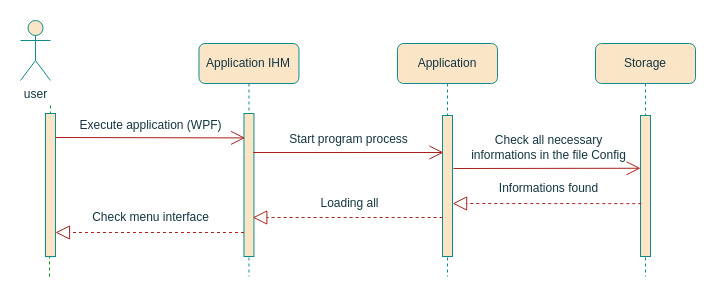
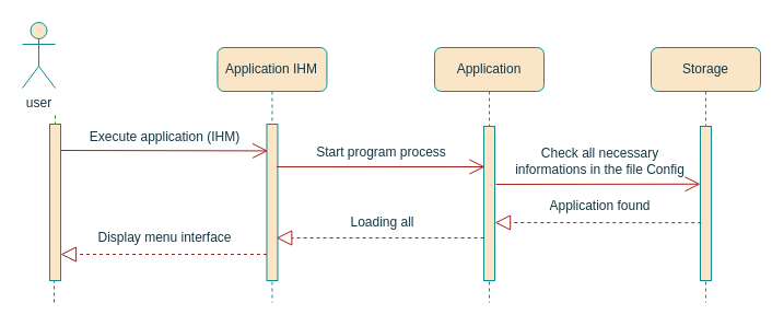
  <mxCell id="0" />
  <mxCell id="1" parent="0" />
  <mxCell id="2" value="" style="endArrow=none;dashed=1;html=1;rounded=1;labelBackgroundColor=#DAD2D8;strokeColor=#009900;fontColor=#143642;" edge="1" parent="1"><mxGeometry width="50" height="50" relative="1" as="geometry"><mxPoint x="49" y="276" as="sourcePoint" /><mxPoint x="50" y="103" as="targetPoint" /></mxGeometry></mxCell>
  <mxCell id="3" value="&lt;span style=&quot;&quot;&gt;Application IHM&lt;/span&gt;" style="shape=umlLifeline;perimeter=lifelinePerimeter;whiteSpace=wrap;html=1;container=0;collapsible=0;recursiveResize=0;outlineConnect=0;rounded=1;fillColor=#FAE5C7;strokeColor=#0F8B8D;fontColor=#143642;" vertex="1" parent="1"><mxGeometry x="198.46" y="43" width="100" height="233" as="geometry" /></mxCell>
  <mxCell id="4" value="user" style="shape=umlActor;verticalLabelPosition=bottom;verticalAlign=top;html=1;rounded=1;fillColor=#FAE5C7;strokeColor=#0F8B8D;fontColor=#143642;" vertex="1" parent="1"><mxGeometry x="20" y="20" width="30" height="60" as="geometry" /></mxCell>
  <mxCell id="5" value="&lt;span style=&quot;&quot;&gt;Application&lt;/span&gt;" style="shape=umlLifeline;perimeter=lifelinePerimeter;whiteSpace=wrap;html=1;container=0;collapsible=0;recursiveResize=0;outlineConnect=0;rounded=1;fillColor=#FAE5C7;strokeColor=#0F8B8D;fontColor=#143642;" vertex="1" parent="1"><mxGeometry x="397" y="43" width="100" height="233" as="geometry" /></mxCell>
  <mxCell id="6" value="&lt;span style=&quot;&quot;&gt;Storage&lt;/span&gt;" style="shape=umlLifeline;perimeter=lifelinePerimeter;whiteSpace=wrap;html=1;container=0;collapsible=0;recursiveResize=0;outlineConnect=0;rounded=1;fillColor=#FAE5C7;strokeColor=#0F8B8D;fontColor=#143642;" vertex="1" parent="1"><mxGeometry x="595" y="43" width="100" height="233" as="geometry" /></mxCell>
  <mxCell id="7" value="" style="html=1;points=[];perimeter=orthogonalPerimeter;rounded=0;glass=0;labelBackgroundColor=none;fillStyle=auto;fillColor=#FAE5C7;strokeColor=#0F8B8D;fontColor=#143642;" vertex="1" parent="1"><mxGeometry x="45" y="113" width="10" height="143" as="geometry" /></mxCell>
  <mxCell id="8" value="" style="html=1;points=[];perimeter=orthogonalPerimeter;rounded=0;glass=0;labelBackgroundColor=none;fillStyle=auto;fillColor=#FAE5C7;strokeColor=#0F8B8D;fontColor=#143642;" vertex="1" parent="1"><mxGeometry x="243.46" y="113" width="10" height="143" as="geometry" /></mxCell>
  <mxCell id="9" value="" style="html=1;points=[];perimeter=orthogonalPerimeter;rounded=0;glass=0;labelBackgroundColor=none;fillStyle=auto;fillColor=#FAE5C7;strokeColor=#0F8B8D;fontColor=#143642;" vertex="1" parent="1"><mxGeometry x="442" y="115" width="10" height="141" as="geometry" /></mxCell>
  <mxCell id="10" value="" style="html=1;points=[];perimeter=orthogonalPerimeter;rounded=0;glass=0;labelBackgroundColor=none;fillStyle=auto;fillColor=#FAE5C7;strokeColor=#0F8B8D;fontColor=#143642;" vertex="1" parent="1"><mxGeometry x="640" y="115" width="10" height="141" as="geometry" /></mxCell>
- <mxCell id="11" value="Execute application (WPF)" style="text;html=1;align=center;verticalAlign=middle;resizable=0;points=[];autosize=1;strokeColor=none;fillColor=none;rounded=1;fontColor=#143642;" vertex="1" parent="1"><mxGeometry x="65" y="110" width="170" height="30" as="geometry" /></mxCell>
+ <mxCell id="11" value="Execute application (IHM)" style="text;html=1;align=center;verticalAlign=middle;resizable=0;points=[];autosize=1;strokeColor=none;fillColor=none;rounded=1;fontColor=#143642;" vertex="1" parent="1"><mxGeometry x="65" y="110" width="170" height="30" as="geometry" /></mxCell>
  <mxCell id="12" value="" style="endArrow=open;endFill=1;endSize=12;html=1;rounded=1;entryX=0.118;entryY=0.021;entryDx=0;entryDy=0;entryPerimeter=0;labelBackgroundColor=#DAD2D8;strokeColor=#A8201A;fontColor=#143642;" edge="1" parent="1"><mxGeometry width="160" relative="1" as="geometry"><mxPoint x="55" y="137" as="sourcePoint" /><mxPoint x="244.64" y="137.423" as="targetPoint" /></mxGeometry></mxCell>
  <mxCell id="13" value="Start program process" style="text;html=1;align=center;verticalAlign=middle;resizable=0;points=[];autosize=1;strokeColor=none;fillColor=none;rounded=1;fontColor=#143642;" vertex="1" parent="1"><mxGeometry x="278" y="124" width="140" height="30" as="geometry" /></mxCell>
  <mxCell id="14" value="" style="endArrow=open;endFill=1;endSize=12;html=1;rounded=1;exitX=0.913;exitY=0.022;exitDx=0;exitDy=0;exitPerimeter=0;labelBackgroundColor=#DAD2D8;strokeColor=#A8201A;fontColor=#143642;" edge="1" parent="1"><mxGeometry width="160" relative="1" as="geometry"><mxPoint x="252.59" y="152.016" as="sourcePoint" /><mxPoint x="443" y="152" as="targetPoint" /></mxGeometry></mxCell>
  <mxCell id="15" value="Check all necessary &lt;br&gt;informations in the file Config" style="text;html=1;align=center;verticalAlign=middle;resizable=0;points=[];autosize=1;strokeColor=none;fillColor=none;rounded=1;fontColor=#143642;" vertex="1" parent="1"><mxGeometry x="458.43" y="127" width="180" height="40" as="geometry" /></mxCell>
  <mxCell id="16" value="" style="endArrow=open;endFill=1;endSize=12;html=1;rounded=1;labelBackgroundColor=#DAD2D8;strokeColor=#A8201A;fontColor=#143642;entryX=-0.094;entryY=0.672;entryDx=0;entryDy=0;entryPerimeter=0;" edge="1" parent="1"><mxGeometry width="160" relative="1" as="geometry"><mxPoint x="453" y="168" as="sourcePoint" /><mxPoint x="640.06" y="167.762" as="targetPoint" /></mxGeometry></mxCell>
- <mxCell id="17" value="Informations found" style="text;html=1;align=center;verticalAlign=middle;resizable=0;points=[];autosize=1;strokeColor=none;fillColor=none;rounded=1;fontColor=#143642;" vertex="1" parent="1"><mxGeometry x="488.43" y="173" width="120" height="30" as="geometry" /></mxCell>
+ <mxCell id="17" value="Application found" style="text;html=1;align=center;verticalAlign=middle;resizable=0;points=[];autosize=1;strokeColor=none;fillColor=none;rounded=1;fontColor=#143642;" vertex="1" parent="1"><mxGeometry x="488.43" y="173" width="120" height="30" as="geometry" /></mxCell>
  <mxCell id="18" value="" style="endArrow=block;dashed=1;endFill=0;endSize=12;html=1;rounded=1;labelBackgroundColor=#DAD2D8;strokeColor=#A8201A;fontColor=#143642;exitX=0.077;exitY=0.817;exitDx=0;exitDy=0;exitPerimeter=0;" edge="1" parent="1"><mxGeometry width="160" relative="1" as="geometry"><mxPoint x="640.77" y="203.157" as="sourcePoint" /><mxPoint x="452.097" y="203" as="targetPoint" /></mxGeometry></mxCell>
  <mxCell id="19" value="Loading all" style="text;html=1;align=center;verticalAlign=middle;resizable=0;points=[];autosize=1;strokeColor=none;fillColor=none;rounded=1;fontColor=#143642;" vertex="1" parent="1"><mxGeometry x="293.6" y="188" width="110" height="30" as="geometry" /></mxCell>
  <mxCell id="20" value="" style="endArrow=block;dashed=1;endFill=0;endSize=12;html=1;rounded=1;labelBackgroundColor=#DAD2D8;strokeColor=#A8201A;fontColor=#143642;" edge="1" parent="1"><mxGeometry width="160" relative="1" as="geometry"><mxPoint x="442.1" y="217" as="sourcePoint" /><mxPoint x="252.267" y="217" as="targetPoint" /></mxGeometry></mxCell>
- <mxCell id="21" value="Check menu interface" style="text;html=1;align=center;verticalAlign=middle;resizable=0;points=[];autosize=1;strokeColor=none;fillColor=none;rounded=1;fontColor=#143642;" vertex="1" parent="1"><mxGeometry x="75.06" y="202" width="150" height="30" as="geometry" /></mxCell>
+ <mxCell id="21" value="Display menu interface" style="text;html=1;align=center;verticalAlign=middle;resizable=0;points=[];autosize=1;strokeColor=none;fillColor=none;rounded=1;fontColor=#143642;" vertex="1" parent="1"><mxGeometry x="75.06" y="202" width="150" height="30" as="geometry" /></mxCell>
  <mxCell id="22" value="" style="endArrow=block;dashed=1;endFill=0;endSize=12;html=1;rounded=1;labelBackgroundColor=#DAD2D8;strokeColor=#A8201A;fontColor=#143642;" edge="1" parent="1"><mxGeometry width="160" relative="1" as="geometry"><mxPoint x="243.46" y="232" as="sourcePoint" /><mxPoint x="55" y="232" as="targetPoint" /></mxGeometry></mxCell>
